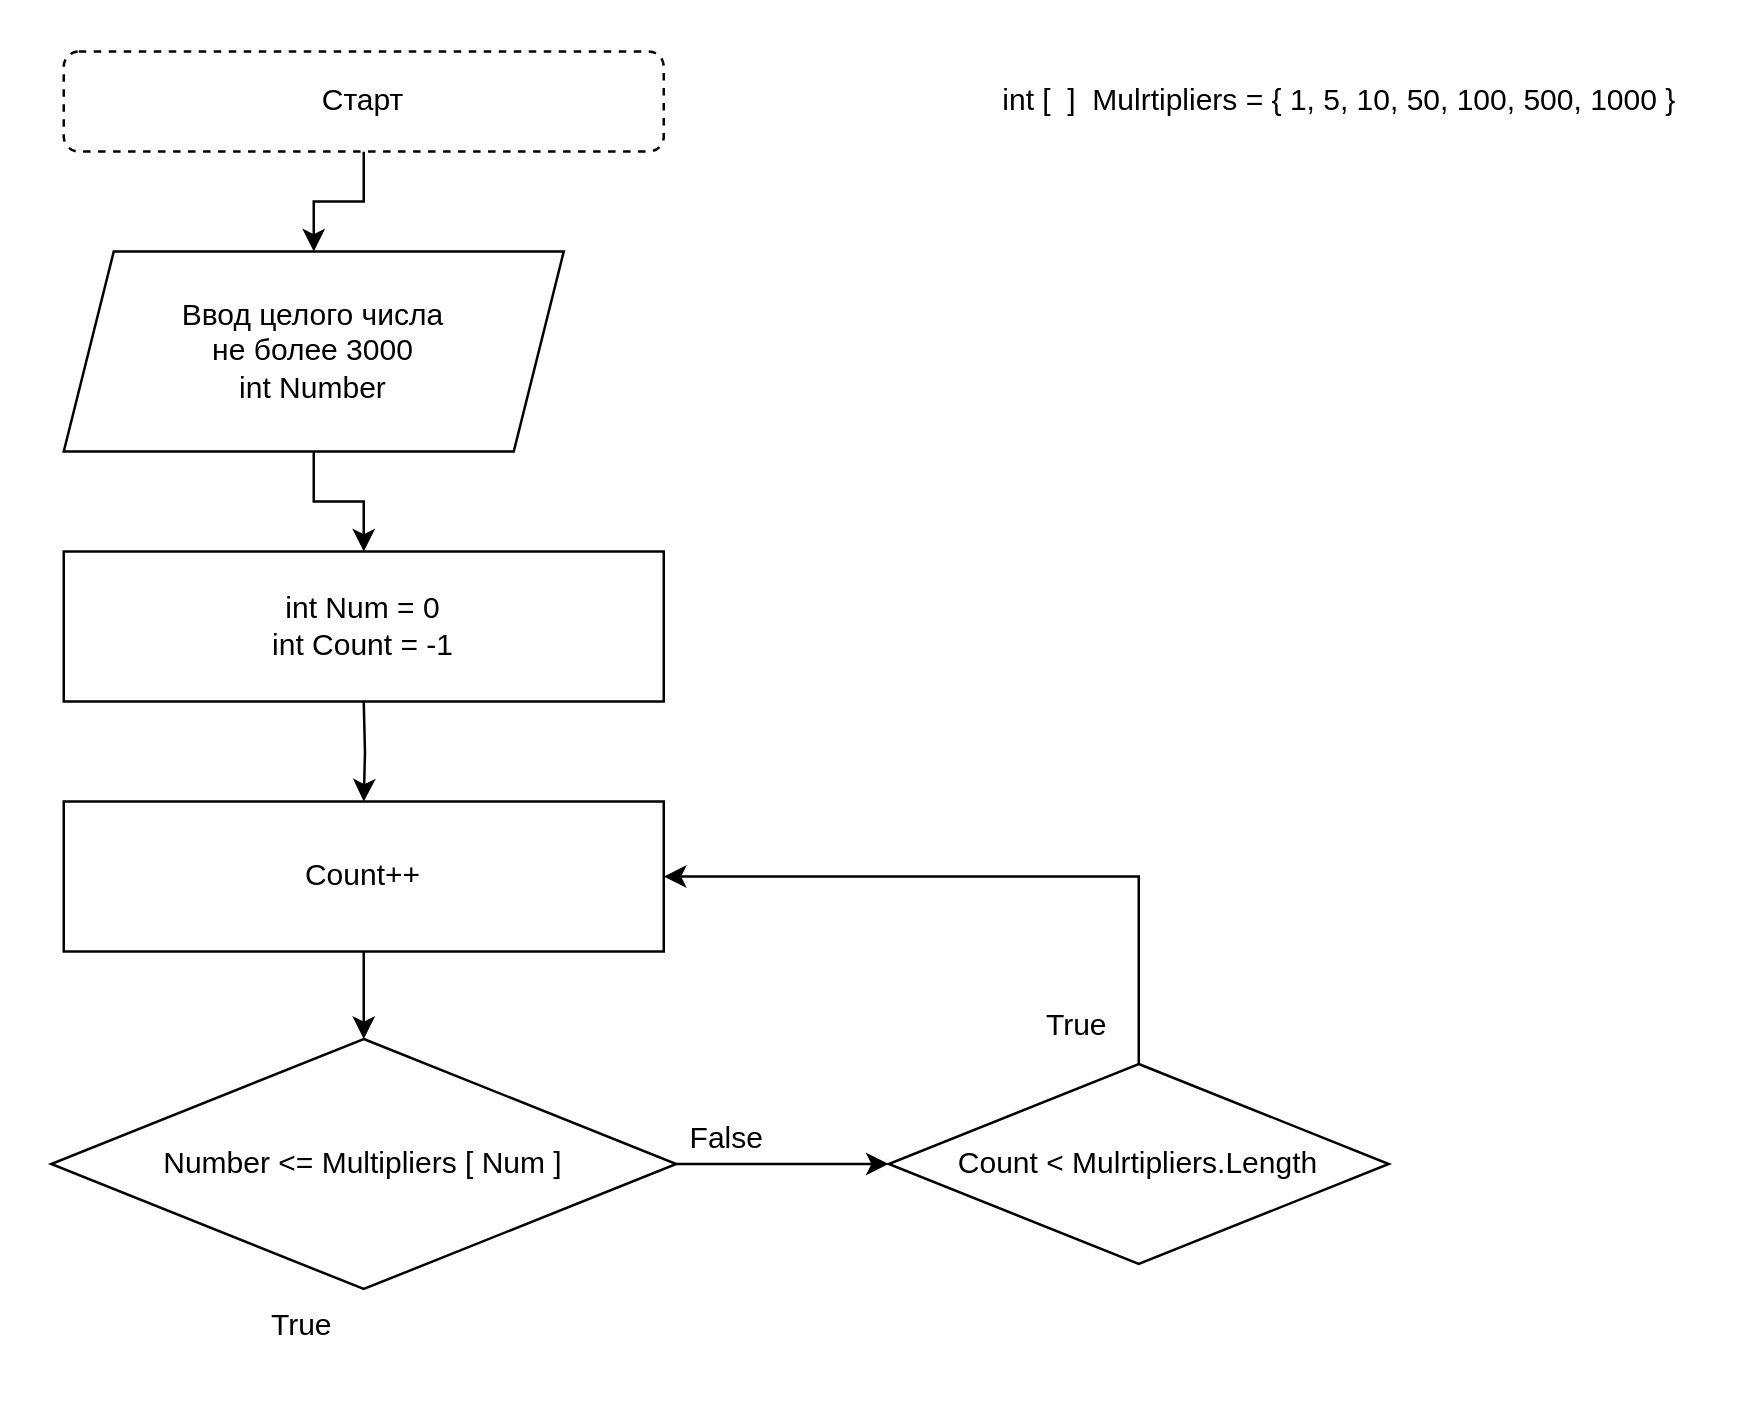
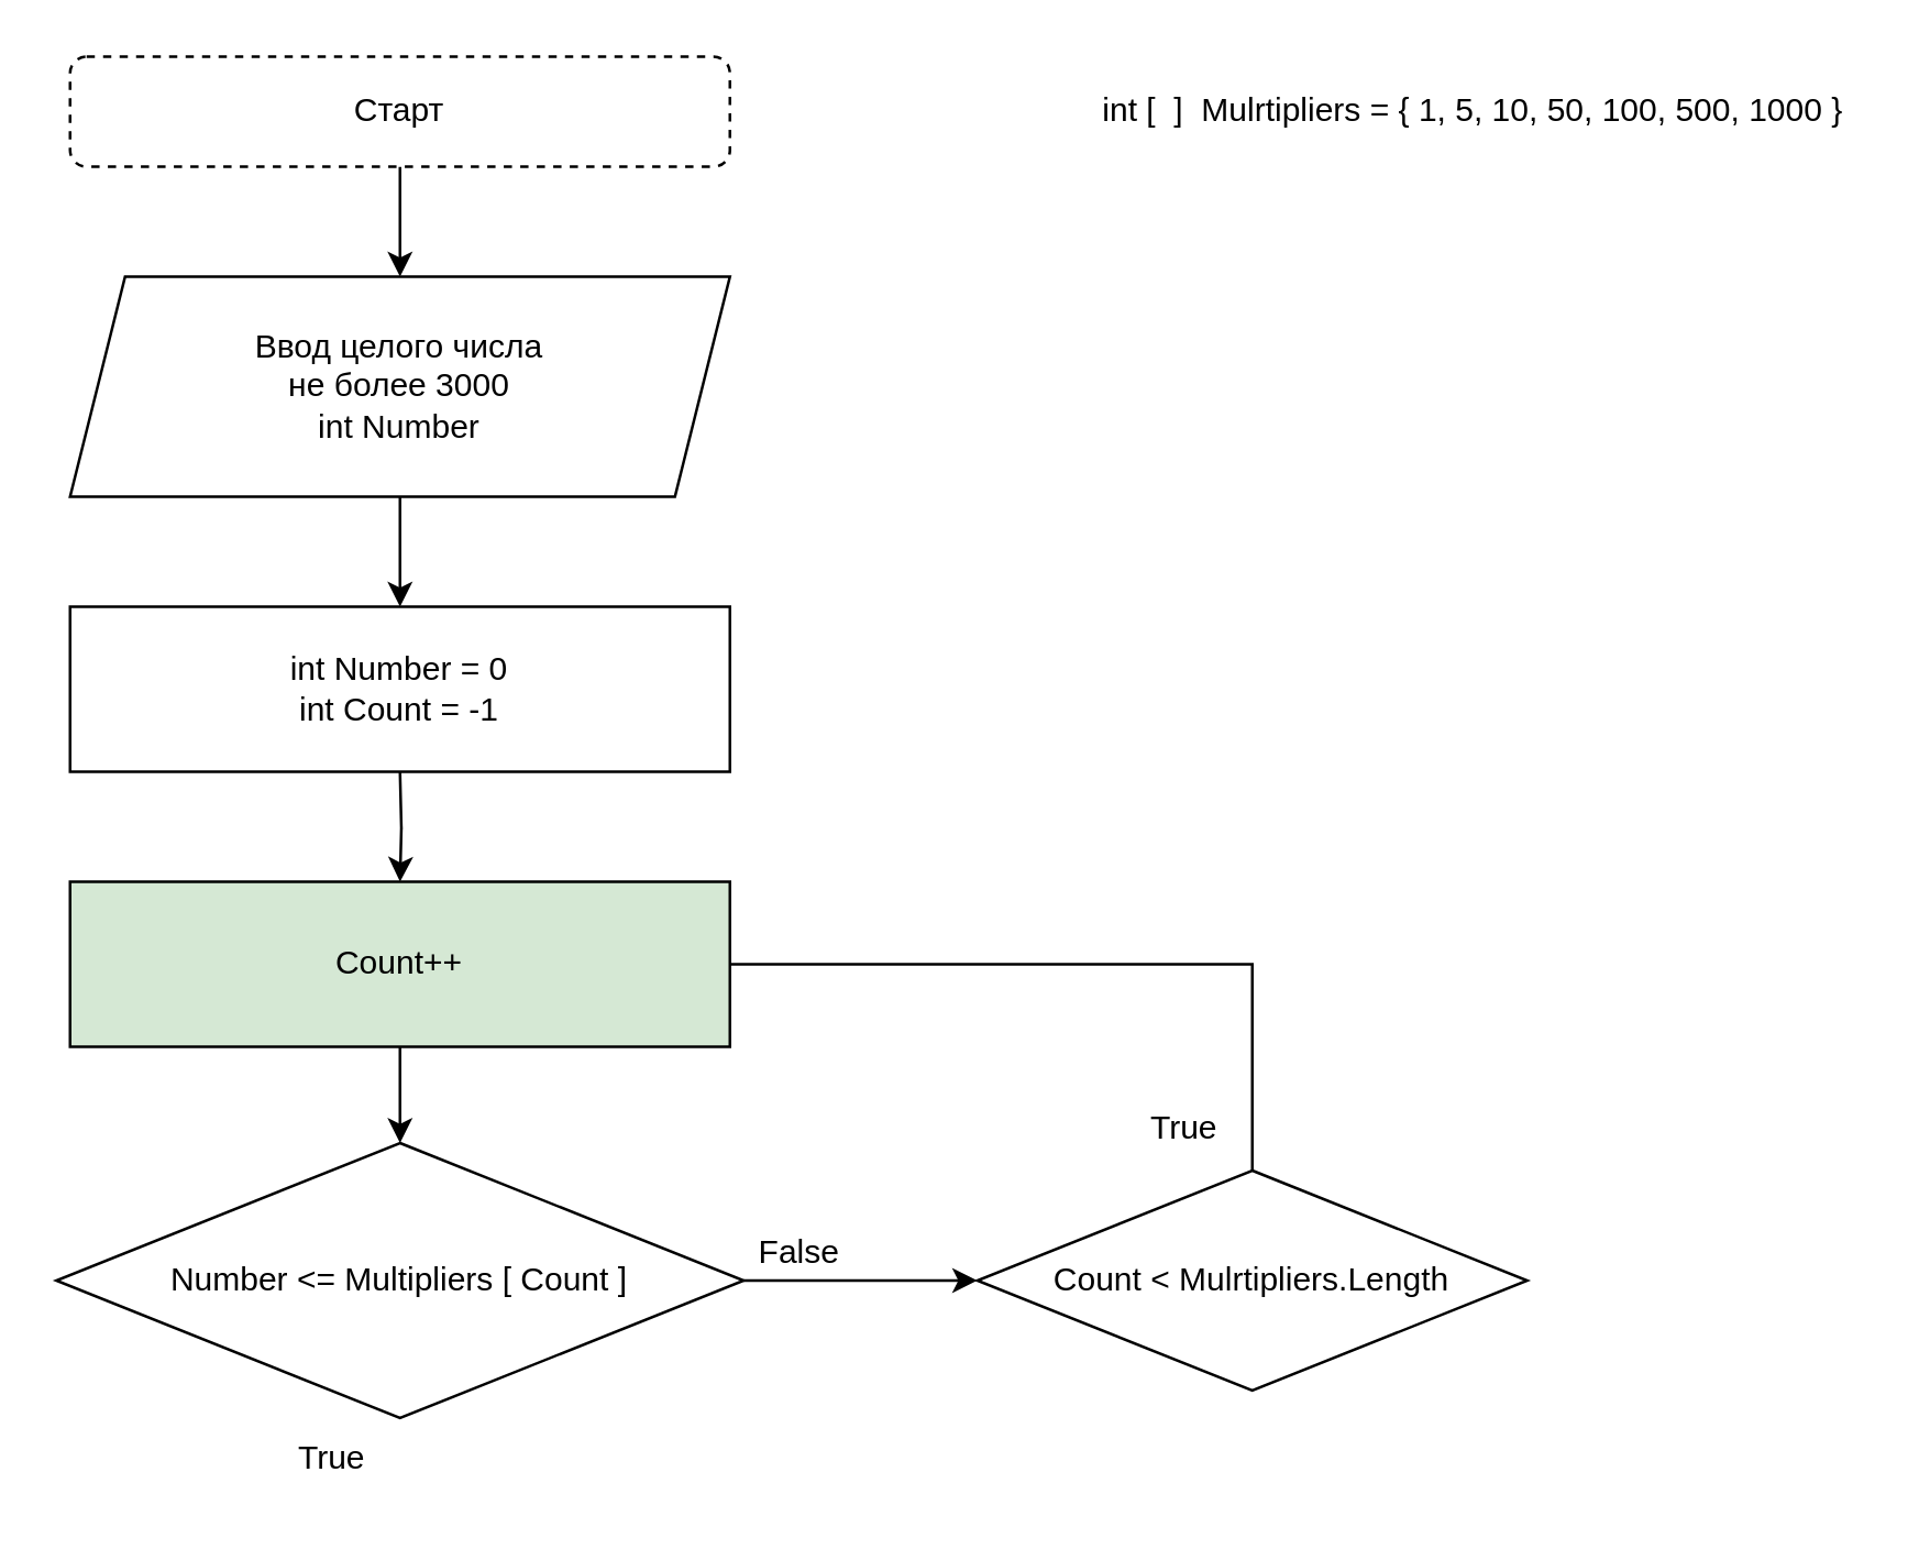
  <mxCell id="0" />
  <mxCell id="1" parent="0" />
  <mxCell id="2" value="" style="edgeStyle=orthogonalEdgeStyle;rounded=0;orthogonalLoop=1;jettySize=auto;html=1;" parent="1" source="3" target="5" edge="1"><mxGeometry relative="1" as="geometry" /></mxCell>
  <mxCell id="3" value="Старт&lt;br&gt;" style="rounded=1;whiteSpace=wrap;html=1;dashed=1;" parent="1" vertex="1"><mxGeometry x="25" y="20" width="240" height="40" as="geometry" /></mxCell>
  <mxCell id="4" value="" style="edgeStyle=orthogonalEdgeStyle;rounded=0;orthogonalLoop=1;jettySize=auto;html=1;" edge="1" parent="1" source="5" target="8"><mxGeometry relative="1" as="geometry" /></mxCell>
- <mxCell id="5" value="Ввод целого числа &lt;br&gt;не более 3000&lt;br&gt;int Number" style="shape=parallelogram;perimeter=parallelogramPerimeter;whiteSpace=wrap;html=1;fixedSize=1;" parent="1" vertex="1"><mxGeometry x="25" y="100" width="200" height="80" as="geometry" /></mxCell>
+ <mxCell id="5" value="Ввод целого числа &lt;br&gt;не более 3000&lt;br&gt;int Number" style="shape=parallelogram;perimeter=parallelogramPerimeter;whiteSpace=wrap;html=1;fixedSize=1;" parent="1" vertex="1"><mxGeometry x="25" y="100" width="240" height="80" as="geometry" /></mxCell>
  <mxCell id="6" value="" style="edgeStyle=orthogonalEdgeStyle;rounded=0;orthogonalLoop=1;jettySize=auto;html=1;" edge="1" parent="1"><mxGeometry relative="1" as="geometry"><mxPoint x="145" y="280" as="sourcePoint" /><mxPoint x="145" y="320" as="targetPoint" /></mxGeometry></mxCell>
  <mxCell id="7" value="True" style="text;html=1;align=center;verticalAlign=middle;resizable=0;points=[];autosize=1;strokeColor=none;fillColor=none;" vertex="1" parent="1"><mxGeometry x="95" y="515" width="50" height="30" as="geometry" /></mxCell>
- <mxCell id="8" value="int Num = 0&lt;br&gt;int Count = -1" style="rounded=0;whiteSpace=wrap;html=1;" vertex="1" parent="1"><mxGeometry x="25" y="220" width="240" height="60" as="geometry" /></mxCell>
+ <mxCell id="8" value="int Number = 0&lt;br&gt;int Count = -1" style="rounded=0;whiteSpace=wrap;html=1;" vertex="1" parent="1"><mxGeometry x="25" y="220" width="240" height="60" as="geometry" /></mxCell>
  <mxCell id="9" value="int [&amp;nbsp; ]&amp;nbsp; Mulrtipliers = { 1, 5, 10, 50, 100, 500, 1000 }" style="text;html=1;align=center;verticalAlign=middle;resizable=0;points=[];autosize=1;strokeColor=none;fillColor=none;" vertex="1" parent="1"><mxGeometry x="390" y="25" width="290" height="30" as="geometry" /></mxCell>
  <mxCell id="10" value="" style="edgeStyle=orthogonalEdgeStyle;rounded=0;orthogonalLoop=1;jettySize=auto;html=1;" edge="1" parent="1" source="11" target="14"><mxGeometry relative="1" as="geometry" /></mxCell>
- <mxCell id="11" value="Number &amp;lt;= Multipliers [ Num ]" style="rhombus;whiteSpace=wrap;html=1;" vertex="1" parent="1"><mxGeometry x="20" y="415" width="250" height="100" as="geometry" /></mxCell>
+ <mxCell id="11" value="Number &amp;lt;= Multipliers [ Count ]" style="rhombus;whiteSpace=wrap;html=1;" vertex="1" parent="1"><mxGeometry x="20" y="415" width="250" height="100" as="geometry" /></mxCell>
  <mxCell id="12" value="False" style="text;html=1;align=center;verticalAlign=middle;resizable=0;points=[];autosize=1;strokeColor=none;fillColor=none;" vertex="1" parent="1"><mxGeometry x="265" y="440" width="50" height="30" as="geometry" /></mxCell>
- <mxCell id="13" style="edgeStyle=orthogonalEdgeStyle;rounded=0;orthogonalLoop=1;jettySize=auto;html=1;entryX=1;entryY=0.5;entryDx=0;entryDy=0;" edge="1" parent="1" source="14" target="16"><mxGeometry relative="1" as="geometry"><Array as="points"><mxPoint x="455" y="350" /></Array></mxGeometry></mxCell>
+ <mxCell id="13" style="edgeStyle=orthogonalEdgeStyle;rounded=0;orthogonalLoop=1;jettySize=auto;html=1;entryX=1;entryY=0.5;entryDx=0;entryDy=0;endArrow=none;" edge="1" parent="1" source="14" target="16"><mxGeometry relative="1" as="geometry"><Array as="points"><mxPoint x="455" y="350" /></Array></mxGeometry></mxCell>
  <mxCell id="14" value="Count &amp;lt; Mulrtipliers.Length" style="rhombus;whiteSpace=wrap;html=1;" vertex="1" parent="1"><mxGeometry x="355" y="425" width="200" height="80" as="geometry" /></mxCell>
  <mxCell id="15" value="" style="edgeStyle=orthogonalEdgeStyle;rounded=0;orthogonalLoop=1;jettySize=auto;html=1;" edge="1" parent="1" source="16" target="11"><mxGeometry relative="1" as="geometry" /></mxCell>
- <mxCell id="16" value="Count++" style="whiteSpace=wrap;html=1;" vertex="1" parent="1"><mxGeometry x="25" y="320" width="240" height="60" as="geometry" /></mxCell>
+ <mxCell id="16" value="Count++" style="whiteSpace=wrap;html=1;fillColor=#d5e8d4;" vertex="1" parent="1"><mxGeometry x="25" y="320" width="240" height="60" as="geometry" /></mxCell>
  <mxCell id="17" value="True" style="text;html=1;align=center;verticalAlign=middle;resizable=0;points=[];autosize=1;strokeColor=none;fillColor=none;" vertex="1" parent="1"><mxGeometry x="405" y="395" width="50" height="30" as="geometry" /></mxCell>
